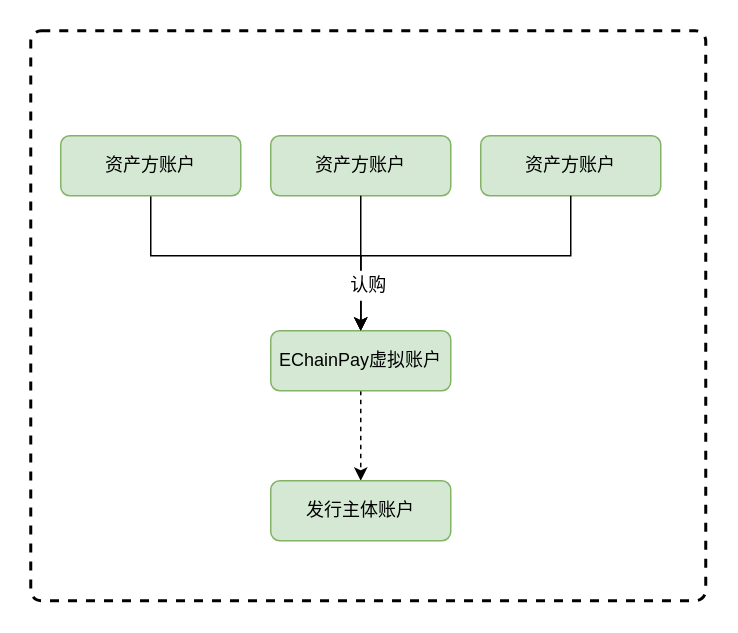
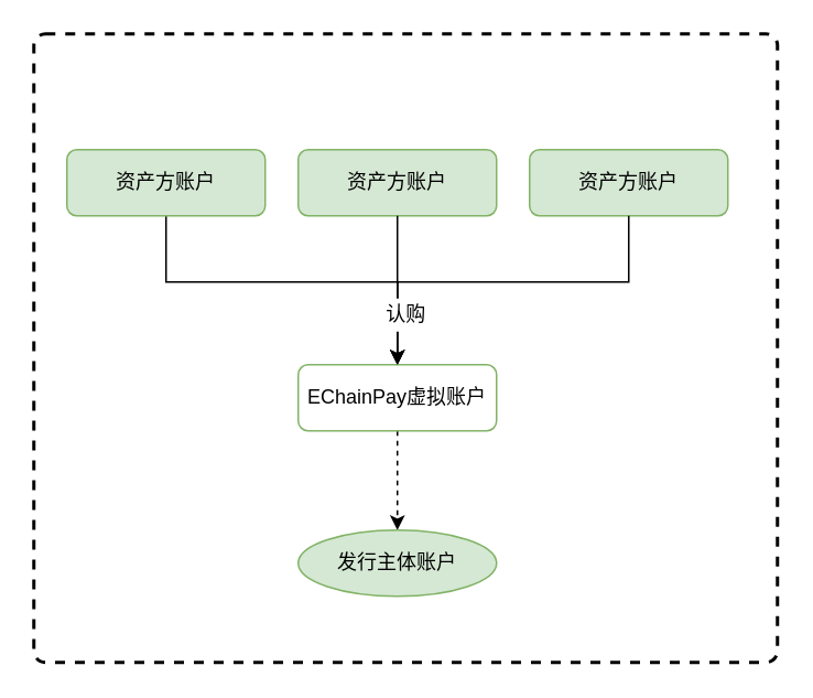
  <mxCell id="0" />
  <mxCell id="1" parent="0" />
  <mxCell id="2" value="" style="rounded=1;whiteSpace=wrap;html=1;absoluteArcSize=1;arcSize=14;strokeWidth=2;dashed=1;" vertex="1" parent="1"><mxGeometry x="20" y="20" width="450" height="380" as="geometry" /></mxCell>
  <mxCell id="3" value="" style="edgeStyle=orthogonalEdgeStyle;rounded=0;orthogonalLoop=1;jettySize=auto;html=1;exitX=0.5;exitY=1;exitDx=0;exitDy=0;" edge="1" parent="1" source="4" target="6"><mxGeometry relative="1" as="geometry"><Array as="points"><mxPoint x="100" y="170" /><mxPoint x="240" y="170" /></Array></mxGeometry></mxCell>
  <mxCell id="4" value="资产方账户" style="rounded=1;whiteSpace=wrap;html=1;fontSize=12;glass=0;strokeWidth=1;shadow=0;fillColor=#d5e8d4;strokeColor=#82b366;" vertex="1" parent="1"><mxGeometry x="40" y="90" width="120" height="40" as="geometry" /></mxCell>
  <mxCell id="5" value="" style="edgeStyle=orthogonalEdgeStyle;rounded=0;orthogonalLoop=1;jettySize=auto;html=1;dashed=1;" edge="1" parent="1" source="6" target="7"><mxGeometry relative="1" as="geometry" /></mxCell>
- <mxCell id="6" value="EChainPay虚拟账户" style="rounded=1;whiteSpace=wrap;html=1;fontSize=12;glass=0;strokeWidth=1;shadow=0;fillColor=#d5e8d4;strokeColor=#82b366;" vertex="1" parent="1"><mxGeometry x="180" y="220" width="120" height="40" as="geometry" /></mxCell>
- <mxCell id="7" value="发行主体账户" style="rounded=1;whiteSpace=wrap;html=1;fontSize=12;glass=0;strokeWidth=1;shadow=0;fillColor=#d5e8d4;strokeColor=#82b366;" vertex="1" parent="1"><mxGeometry x="180" y="320" width="120" height="40" as="geometry" /></mxCell>
+ <mxCell id="6" value="EChainPay虚拟账户" style="rounded=1;whiteSpace=wrap;html=1;fontSize=12;glass=0;strokeWidth=1;shadow=0;fillColor=#ffffff;strokeColor=#82b366;" vertex="1" parent="1"><mxGeometry x="180" y="220" width="120" height="40" as="geometry" /></mxCell>
+ <mxCell id="7" value="发行主体账户" style="ellipse;whiteSpace=wrap;html=1;fontSize=12;glass=0;strokeWidth=1;shadow=0;fillColor=#d5e8d4;strokeColor=#82b366;" vertex="1" parent="1"><mxGeometry x="180" y="320" width="120" height="40" as="geometry" /></mxCell>
  <mxCell id="8" value="资产方账户" style="rounded=1;whiteSpace=wrap;html=1;fontSize=12;glass=0;strokeWidth=1;shadow=0;fillColor=#d5e8d4;strokeColor=#82b366;" vertex="1" parent="1"><mxGeometry x="180" y="90" width="120" height="40" as="geometry" /></mxCell>
  <mxCell id="9" value="" style="edgeStyle=orthogonalEdgeStyle;rounded=0;orthogonalLoop=1;jettySize=auto;html=1;exitX=0.5;exitY=1;exitDx=0;exitDy=0;entryX=0.5;entryY=0;entryDx=0;entryDy=0;" edge="1" parent="1" source="8" target="6"><mxGeometry relative="1" as="geometry"><mxPoint x="150" y="130" as="sourcePoint" /><mxPoint x="250" y="210" as="targetPoint" /></mxGeometry></mxCell>
  <mxCell id="10" value="资产方账户" style="rounded=1;whiteSpace=wrap;html=1;fontSize=12;glass=0;strokeWidth=1;shadow=0;fillColor=#d5e8d4;strokeColor=#82b366;" vertex="1" parent="1"><mxGeometry x="320" y="90" width="120" height="40" as="geometry" /></mxCell>
  <mxCell id="11" value="" style="edgeStyle=orthogonalEdgeStyle;rounded=0;orthogonalLoop=1;jettySize=auto;html=1;exitX=0.5;exitY=1;exitDx=0;exitDy=0;entryX=0.5;entryY=0;entryDx=0;entryDy=0;" edge="1" parent="1" source="10" target="6"><mxGeometry relative="1" as="geometry"><mxPoint x="250" y="140" as="sourcePoint" /><mxPoint x="250" y="210" as="targetPoint" /><Array as="points"><mxPoint x="380" y="170" /><mxPoint x="240" y="170" /></Array></mxGeometry></mxCell>
  <mxCell id="12" value="认购" style="text;html=1;align=center;verticalAlign=middle;resizable=0;points=[];autosize=1;fillColor=#ffffff;" vertex="1" parent="1"><mxGeometry x="220" y="180" width="50" height="20" as="geometry" /></mxCell>
